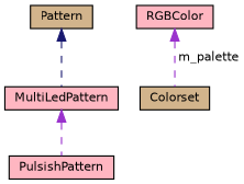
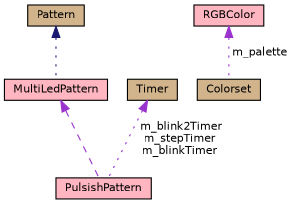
  digraph {
    node [color=black fillcolor=lightpink fontname=Helvetica fontsize=10 shape=record style=filled]
    edge [color=darkorchid3 dir=back fontname=Helvetica fontsize=10 labelfontname=Helvetica labelfontsize=10 style=dashed]
    n1 [fontcolor=black height=0.2 label=PulsishPattern width=0.4]
    n2 [height=0.2 label=MultiLedPattern width=0.4]
    n3 [fillcolor=tan height=0.2 label=Pattern width=0.4]
    n4 [fillcolor=tan height=0.2 label=Colorset width=0.4]
    n5 [height=0.2 label=RGBColor width=0.4]
+   n6 [fillcolor=tan height=0.2 label=Timer width=0.4]
    n2 -> n1
-   n3 -> n2 [color=midnightblue]
-   n5 -> n4 [label=" m_palette"]
+   n3 -> n2 [color=midnightblue style=dotted]
+   n5 -> n4 [label=" m_palette" style=dotted]
+   n6 -> n1 [label=" m_blink2Timer\nm_stepTimer\nm_blinkTimer" style=dotted]
  }
